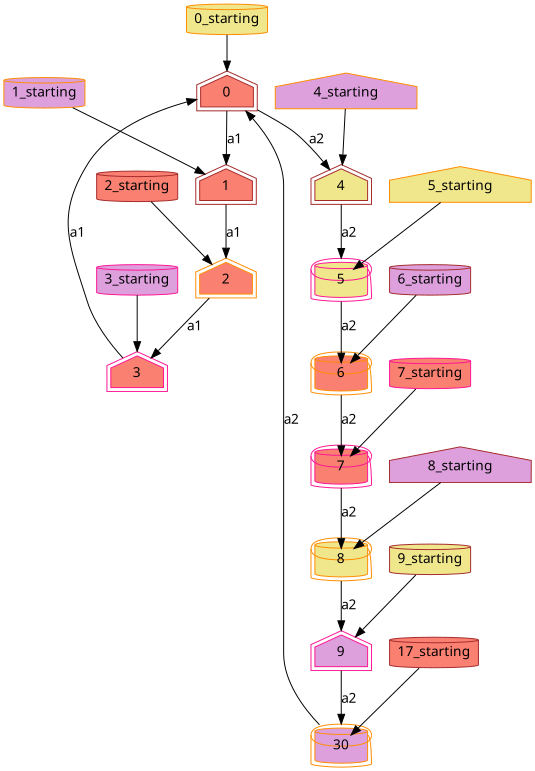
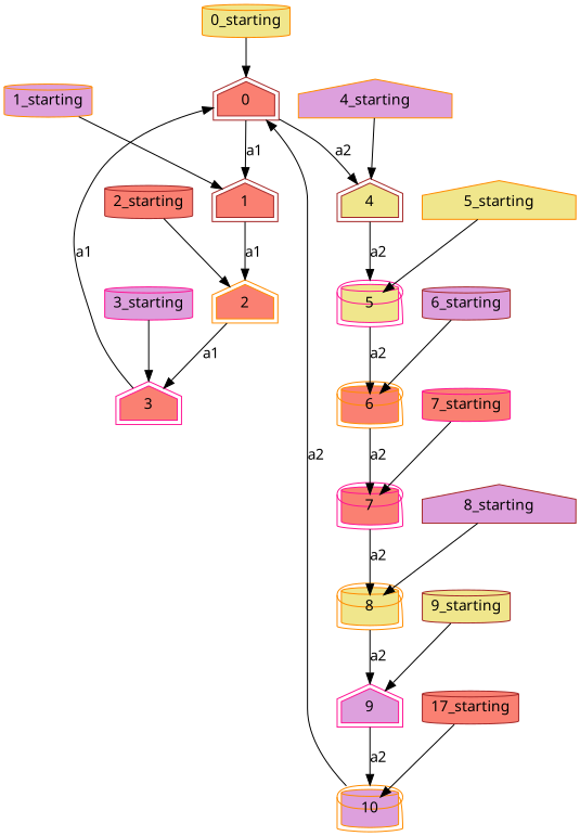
  digraph {
    fontname="Noto Sans"
    node [color=brown fillcolor=salmon fontname="Noto Sans" shape=cylinder style=filled]
    edge [fontname="Noto Sans"]
    n1 [is_final=True is_start=True label=0 peripheries=2 shape=house]
    n2 [is_final=True is_start=True label=1 peripheries=2 shape=house]
    n3 [fillcolor=khaki is_final=True is_start=True label=4 peripheries=2 shape=house]
    n4 [color=darkorange is_final=True is_start=True label=2 peripheries=2 shape=house]
    n5 [color=deeppink fillcolor=khaki is_final=True is_start=True label=5 peripheries=2]
    "0_starting" [color=darkorange fillcolor=khaki height=0.0 width=0.0]
    n7 [color=deeppink is_final=True is_start=True label=3 peripheries=2 shape=house]
    "1_starting" [color=darkorange fillcolor=plum height=0.0 width=0.0]
    "2_starting" [height=0.0 width=0.0]
    "3_starting" [color=deeppink fillcolor=plum height=0.0 width=0.0]
    n11 [color=darkorange is_final=True is_start=True label=6 peripheries=2]
    "4_starting" [color=darkorange fillcolor=plum height=0.0 shape=house width=0.0]
    n13 [color=deeppink is_final=True is_start=True label=7 peripheries=2]
    "5_starting" [color=darkorange fillcolor=khaki height=0.0 shape=house width=0.0]
    n15 [color=darkorange fillcolor=khaki is_final=True is_start=True label=8 peripheries=2]
    "6_starting" [fillcolor=plum height=0.0 width=0.0]
    n17 [color=deeppink fillcolor=plum is_final=True is_start=True label=9 peripheries=2 shape=house]
    "7_starting" [color=deeppink height=0.0 width=0.0]
-   n19 [color=darkorange fillcolor=plum is_final=True is_start=True label=30 peripheries=2]
+   n19 [color=darkorange fillcolor=plum is_final=True is_start=True label=10 peripheries=2]
    "8_starting" [fillcolor=plum height=0.0 shape=house width=0.0]
    "9_starting" [fillcolor=khaki height=0.0 width=0.0]
    n22 [height=0.0 label="17_starting" width=0.0]
    n1 -> n2 [label=a1]
    n1 -> n3 [label=a2]
    n2 -> n4 [label=a1]
    n3 -> n5 [label=a2]
    n4 -> n7 [label=a1]
    n5 -> n11 [label=a2]
    "0_starting" -> n1
    n7 -> n1 [label=a1]
    "1_starting" -> n2
    "2_starting" -> n4
    "3_starting" -> n7
    n11 -> n13 [label=a2]
    "4_starting" -> n3
    n13 -> n15 [label=a2]
    "5_starting" -> n5
    n15 -> n17 [label=a2]
    "6_starting" -> n11
    n17 -> n19 [label=a2]
    "7_starting" -> n13
    n19 -> n1 [label=a2]
    "8_starting" -> n15
    "9_starting" -> n17
    n22 -> n19
  }
